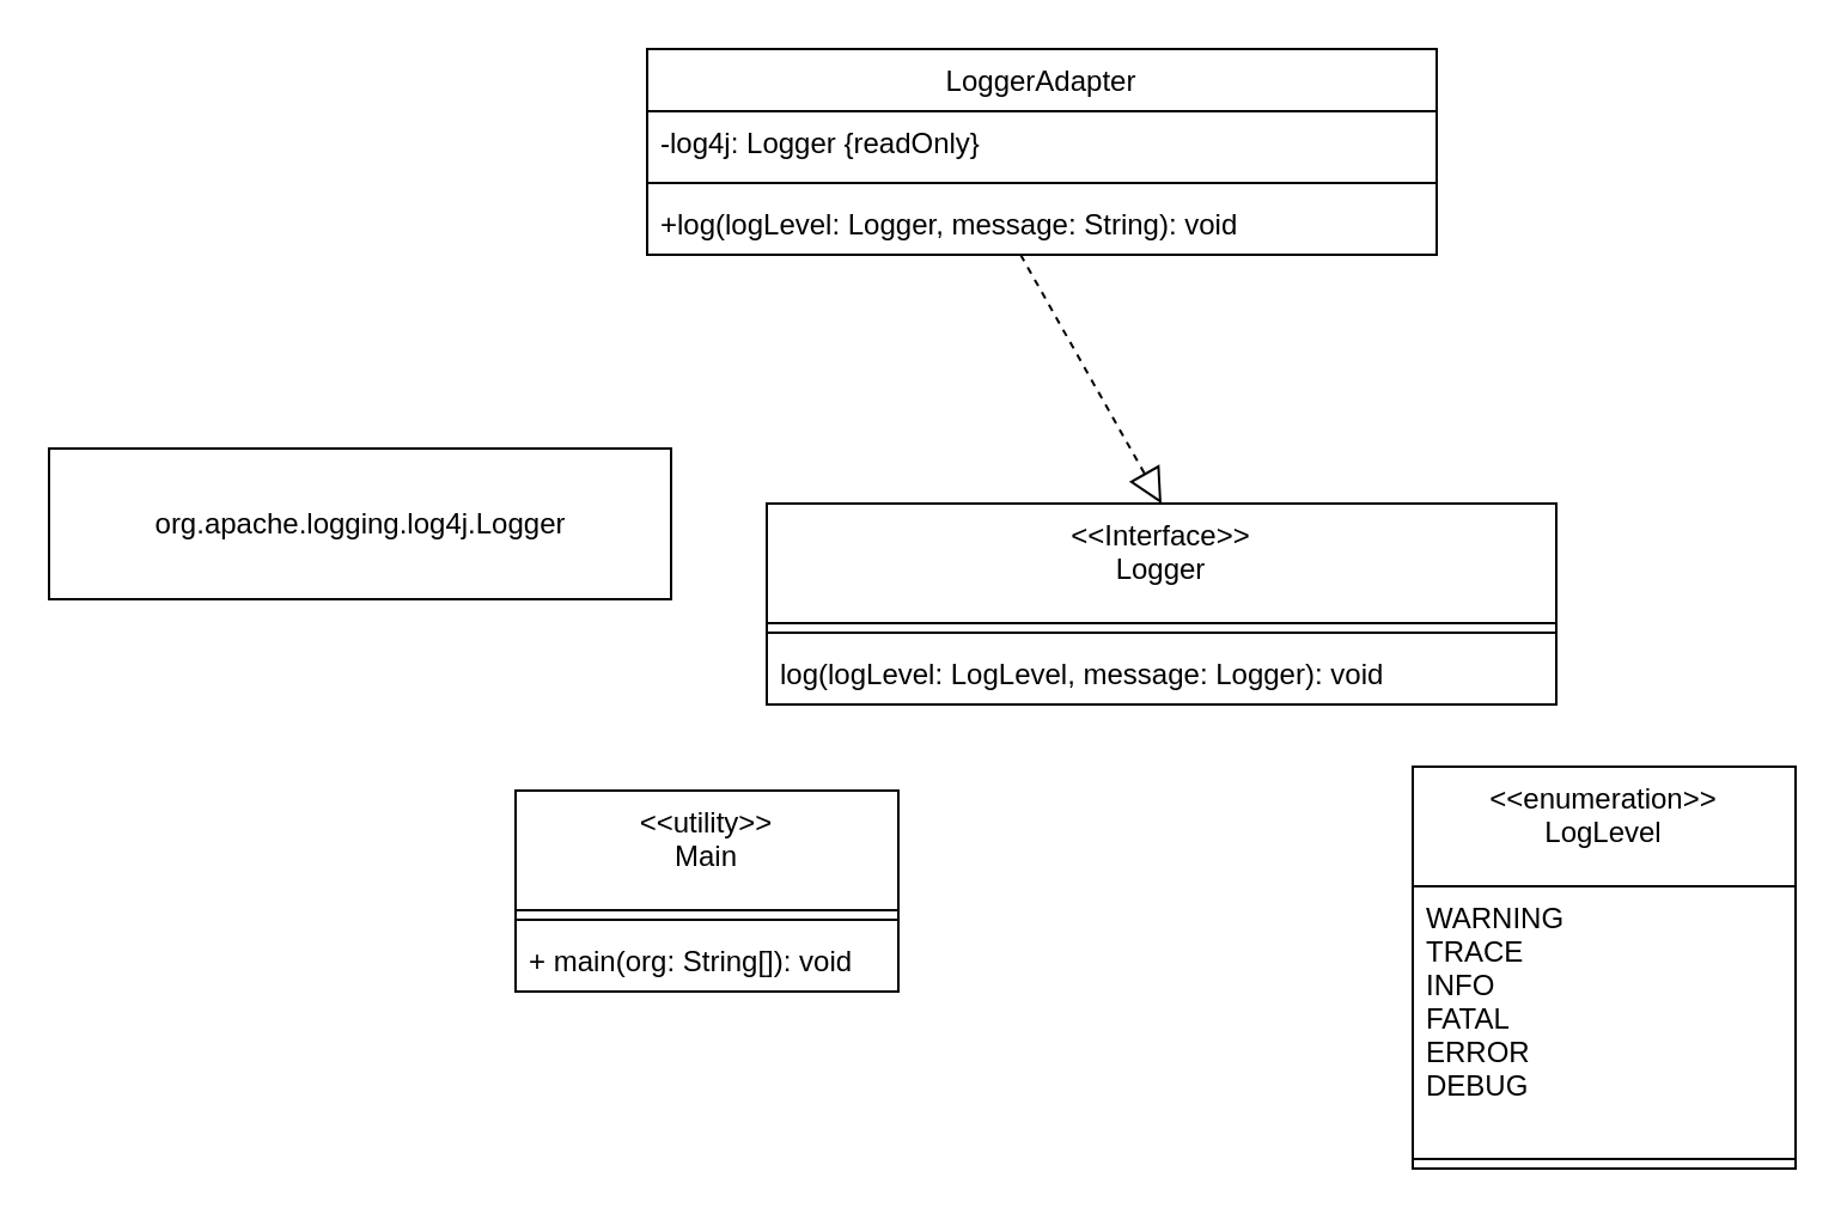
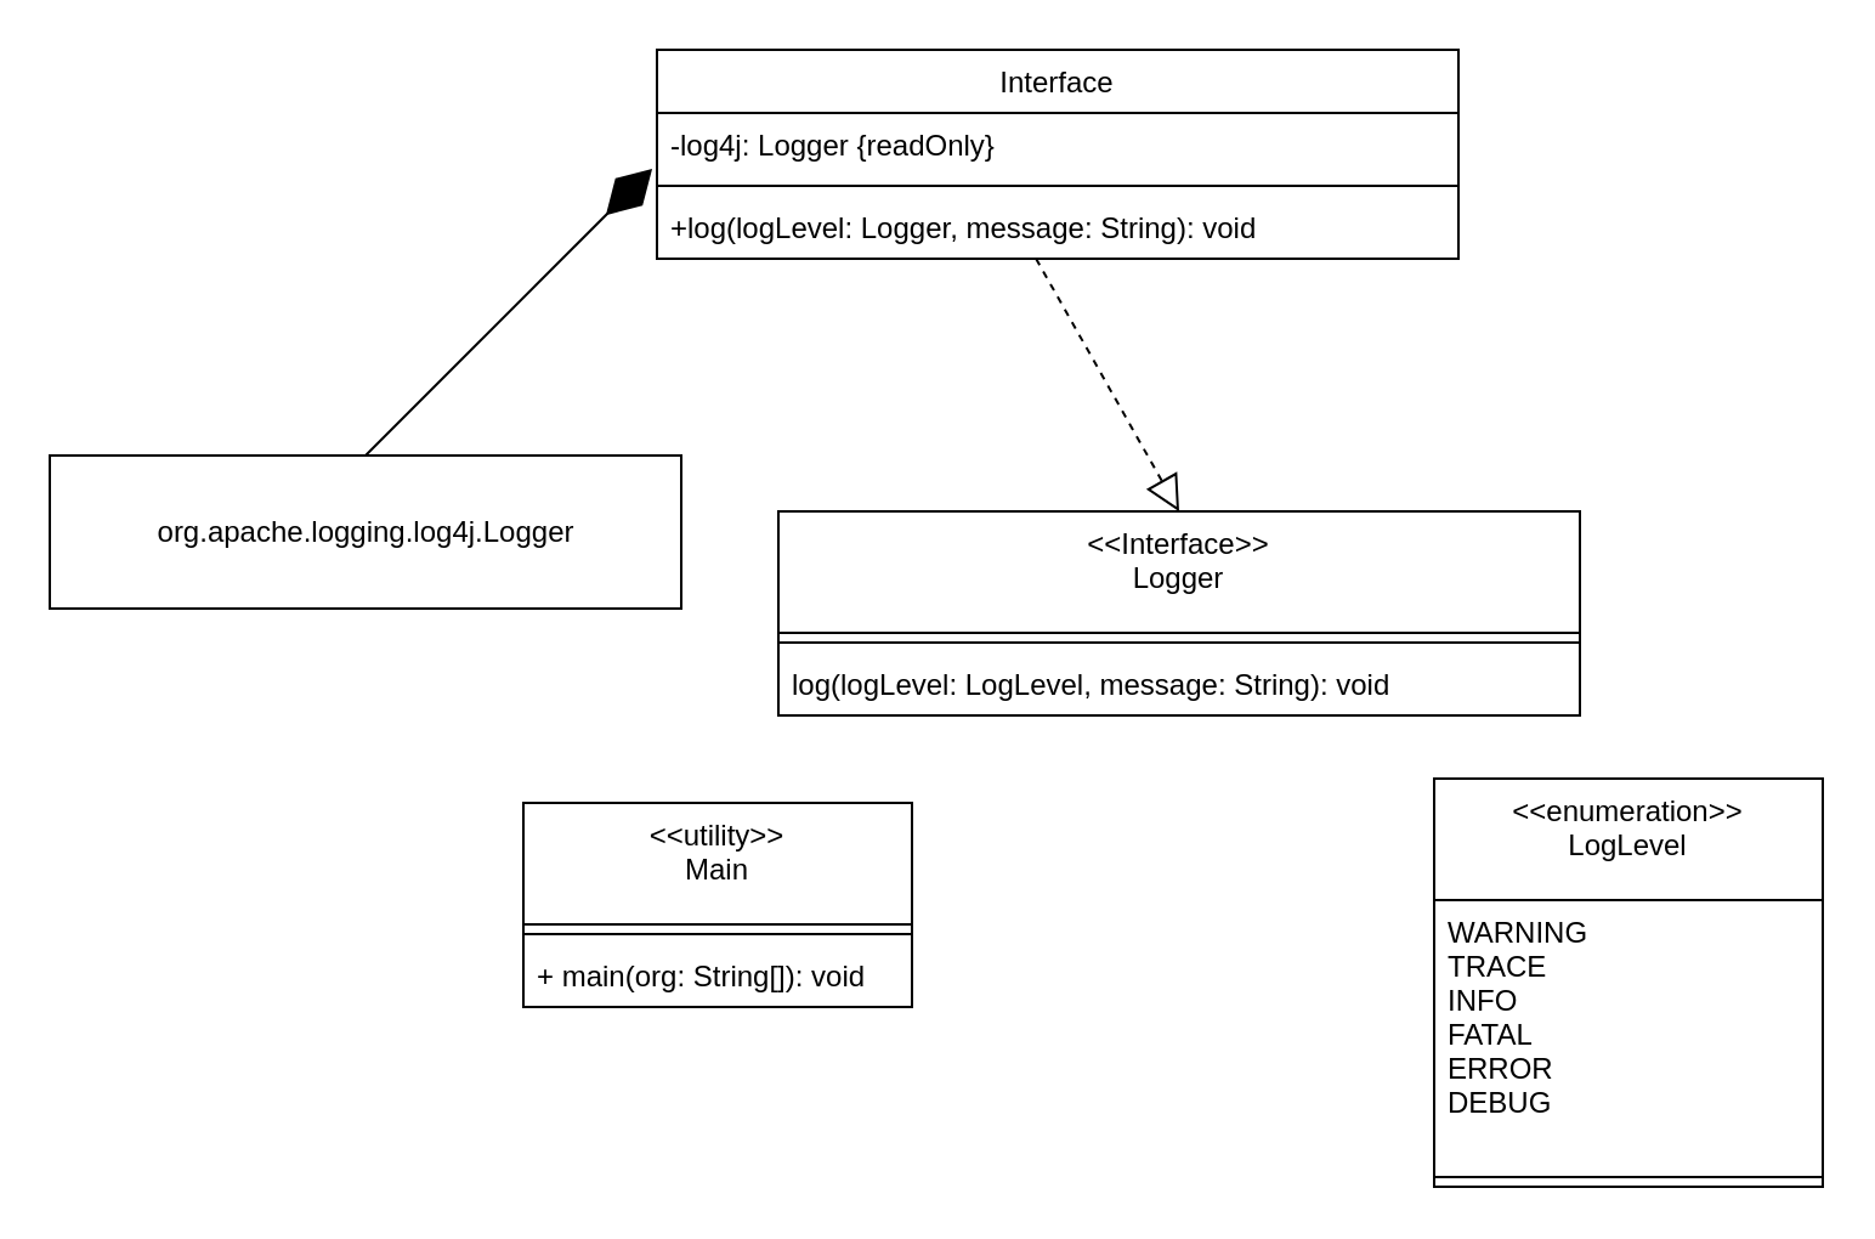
  <mxCell id="0" />
  <mxCell id="1" parent="0" />
- <mxCell id="2" value="LoggerAdapter" style="swimlane;fontStyle=0;align=center;verticalAlign=top;childLayout=stackLayout;horizontal=1;startSize=26;horizontalStack=0;resizeParent=1;resizeParentMax=0;resizeLast=0;collapsible=1;marginBottom=0;" vertex="1" parent="1"><mxGeometry x="270" y="20" width="330" height="86" as="geometry" /></mxCell>
+ <mxCell id="2" value="Interface" style="swimlane;fontStyle=0;align=center;verticalAlign=top;childLayout=stackLayout;horizontal=1;startSize=26;horizontalStack=0;resizeParent=1;resizeParentMax=0;resizeLast=0;collapsible=1;marginBottom=0;" vertex="1" parent="1"><mxGeometry x="270" y="20" width="330" height="86" as="geometry" /></mxCell>
  <mxCell id="3" value="-log4j: Logger {readOnly}" style="text;strokeColor=none;fillColor=none;align=left;verticalAlign=top;spacingLeft=4;spacingRight=4;overflow=hidden;rotatable=0;points=[[0,0.5],[1,0.5]];portConstraint=eastwest;" vertex="1" parent="2"><mxGeometry y="26" width="330" height="26" as="geometry" /></mxCell>
  <mxCell id="4" value="" style="line;strokeWidth=1;fillColor=none;align=left;verticalAlign=middle;spacingTop=-1;spacingLeft=3;spacingRight=3;rotatable=0;labelPosition=right;points=[];portConstraint=eastwest;" vertex="1" parent="2"><mxGeometry y="52" width="330" height="8" as="geometry" /></mxCell>
  <mxCell id="5" value="+log(logLevel: Logger, message: String): void" style="text;strokeColor=none;fillColor=none;align=left;verticalAlign=top;spacingLeft=4;spacingRight=4;overflow=hidden;rotatable=0;points=[[0,0.5],[1,0.5]];portConstraint=eastwest;" vertex="1" parent="2"><mxGeometry y="60" width="330" height="26" as="geometry" /></mxCell>
  <mxCell id="6" value="&lt;&lt;Interface&gt;&gt;&#10;Logger" style="swimlane;fontStyle=0;align=center;verticalAlign=top;childLayout=stackLayout;horizontal=1;startSize=50;horizontalStack=0;resizeParent=1;resizeParentMax=0;resizeLast=0;collapsible=1;marginBottom=0;" vertex="1" parent="1"><mxGeometry x="320" y="210" width="330" height="84" as="geometry" /></mxCell>
  <mxCell id="7" value="" style="line;strokeWidth=1;fillColor=none;align=left;verticalAlign=middle;spacingTop=-1;spacingLeft=3;spacingRight=3;rotatable=0;labelPosition=right;points=[];portConstraint=eastwest;" vertex="1" parent="6"><mxGeometry y="50" width="330" height="8" as="geometry" /></mxCell>
- <mxCell id="8" value="log(logLevel: LogLevel, message: Logger): void" style="text;strokeColor=none;fillColor=none;align=left;verticalAlign=top;spacingLeft=4;spacingRight=4;overflow=hidden;rotatable=0;points=[[0,0.5],[1,0.5]];portConstraint=eastwest;" vertex="1" parent="6"><mxGeometry y="58" width="330" height="26" as="geometry" /></mxCell>
+ <mxCell id="8" value="log(logLevel: LogLevel, message: String): void" style="text;strokeColor=none;fillColor=none;align=left;verticalAlign=top;spacingLeft=4;spacingRight=4;overflow=hidden;rotatable=0;points=[[0,0.5],[1,0.5]];portConstraint=eastwest;" vertex="1" parent="6"><mxGeometry y="58" width="330" height="26" as="geometry" /></mxCell>
  <mxCell id="9" value="&lt;&lt;enumeration&gt;&gt;&#10;LogLevel" style="swimlane;fontStyle=0;align=center;verticalAlign=top;childLayout=stackLayout;horizontal=1;startSize=50;horizontalStack=0;resizeParent=1;resizeParentMax=0;resizeLast=0;collapsible=1;marginBottom=0;" vertex="1" parent="1"><mxGeometry x="590" y="320" width="160" height="168" as="geometry" /></mxCell>
  <mxCell id="10" value="WARNING&#10;TRACE&#10;INFO&#10;FATAL&#10;ERROR&#10;DEBUG" style="text;strokeColor=none;fillColor=none;align=left;verticalAlign=top;spacingLeft=4;spacingRight=4;overflow=hidden;rotatable=0;points=[[0,0.5],[1,0.5]];portConstraint=eastwest;" vertex="1" parent="9"><mxGeometry y="50" width="160" height="110" as="geometry" /></mxCell>
  <mxCell id="11" value="" style="line;strokeWidth=1;fillColor=none;align=left;verticalAlign=middle;spacingTop=-1;spacingLeft=3;spacingRight=3;rotatable=0;labelPosition=right;points=[];portConstraint=eastwest;" vertex="1" parent="9"><mxGeometry y="160" width="160" height="8" as="geometry" /></mxCell>
  <mxCell id="12" value="&lt;&lt;utility&gt;&gt;&#10;Main" style="swimlane;fontStyle=0;align=center;verticalAlign=top;childLayout=stackLayout;horizontal=1;startSize=50;horizontalStack=0;resizeParent=1;resizeParentMax=0;resizeLast=0;collapsible=1;marginBottom=0;" vertex="1" parent="1"><mxGeometry x="215" y="330" width="160" height="84" as="geometry" /></mxCell>
  <mxCell id="13" value="" style="line;strokeWidth=1;fillColor=none;align=left;verticalAlign=middle;spacingTop=-1;spacingLeft=3;spacingRight=3;rotatable=0;labelPosition=right;points=[];portConstraint=eastwest;" vertex="1" parent="12"><mxGeometry y="50" width="160" height="8" as="geometry" /></mxCell>
  <mxCell id="14" value="+ main(org: String[]): void" style="text;strokeColor=none;fillColor=none;align=left;verticalAlign=top;spacingLeft=4;spacingRight=4;overflow=hidden;rotatable=0;points=[[0,0.5],[1,0.5]];portConstraint=eastwest;" vertex="1" parent="12"><mxGeometry y="58" width="160" height="26" as="geometry" /></mxCell>
  <mxCell id="15" value="org.apache.logging.log4j.Logger" style="html=1;" vertex="1" parent="1"><mxGeometry x="20" y="187" width="260" height="63" as="geometry" /></mxCell>
+ <mxCell id="16" value="" style="endArrow=diamondThin;endFill=1;endSize=24;html=1;rounded=0;exitX=0.5;exitY=0;exitDx=0;exitDy=0;entryX=-0.006;entryY=0.885;entryDx=0;entryDy=0;entryPerimeter=0;" edge="1" parent="1" source="15" target="3"><mxGeometry width="160" relative="1" as="geometry"><mxPoint x="430" y="190" as="sourcePoint" /><mxPoint x="590" y="190" as="targetPoint" /></mxGeometry></mxCell>
  <mxCell id="17" value="" style="endArrow=block;dashed=1;endFill=0;endSize=12;html=1;rounded=0;exitX=0.473;exitY=1;exitDx=0;exitDy=0;exitPerimeter=0;entryX=0.5;entryY=0;entryDx=0;entryDy=0;" edge="1" parent="1" source="5" target="6"><mxGeometry width="160" relative="1" as="geometry"><mxPoint x="430" y="190" as="sourcePoint" /><mxPoint x="590" y="190" as="targetPoint" /></mxGeometry></mxCell>
